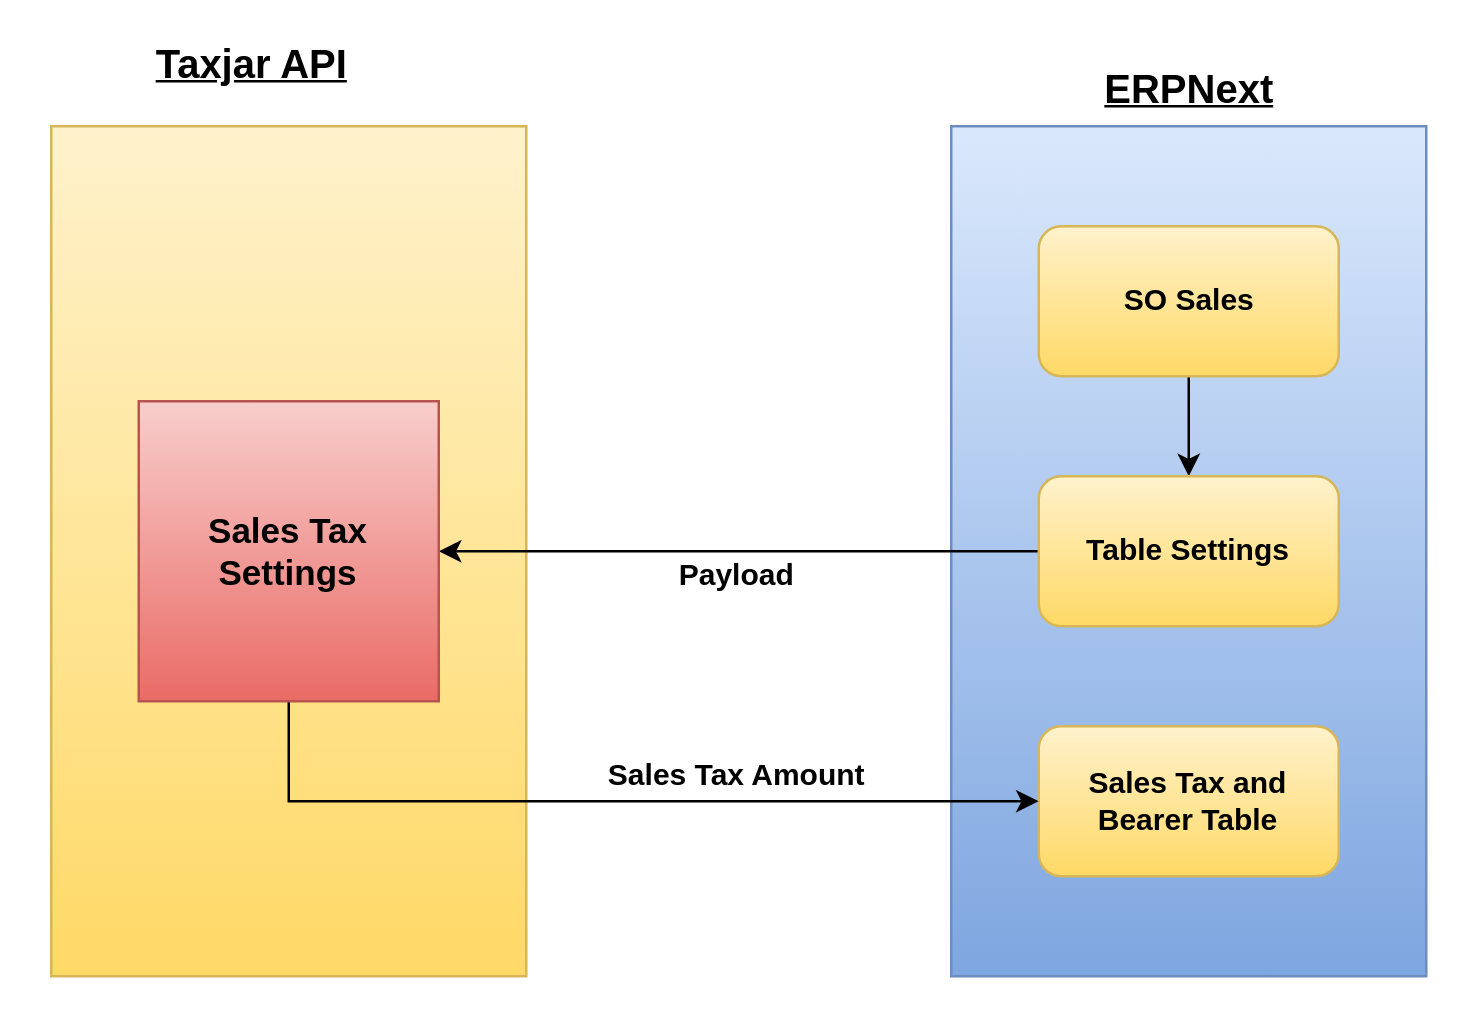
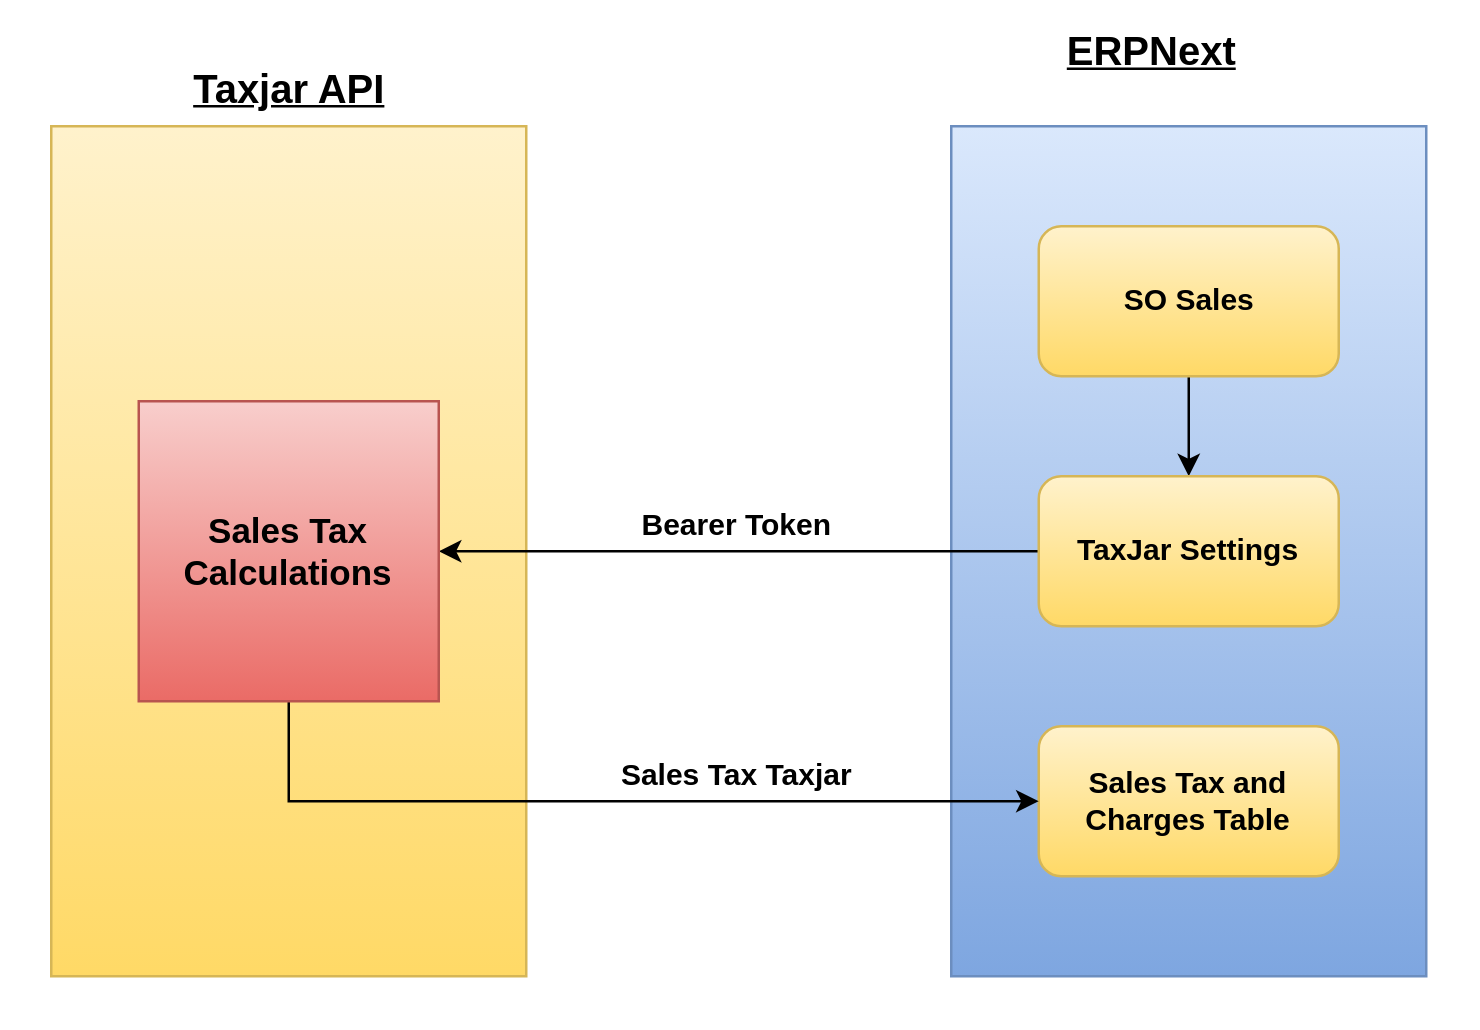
  <mxCell id="0" />
  <mxCell id="1" parent="0" />
  <mxCell id="2" value="" style="rounded=0;whiteSpace=wrap;html=1;fillColor=#fff2cc;gradientColor=#ffd966;strokeColor=#d6b656;" vertex="1" parent="1"><mxGeometry x="20" y="50" width="190" height="340" as="geometry" /></mxCell>
  <mxCell id="3" value="" style="rounded=0;whiteSpace=wrap;html=1;fillColor=#dae8fc;gradientColor=#7ea6e0;strokeColor=#6c8ebf;" vertex="1" parent="1"><mxGeometry x="380" y="50" width="190" height="340" as="geometry" /></mxCell>
  <mxCell id="4" style="edgeStyle=orthogonalEdgeStyle;rounded=0;orthogonalLoop=1;jettySize=auto;html=1;exitX=0.5;exitY=1;exitDx=0;exitDy=0;" edge="1" parent="1" source="5" target="8"><mxGeometry relative="1" as="geometry" /></mxCell>
  <mxCell id="5" value="" style="rounded=1;whiteSpace=wrap;html=1;fillColor=#fff2cc;gradientColor=#ffd966;strokeColor=#d6b656;" vertex="1" parent="1"><mxGeometry x="415" y="90" width="120" height="60" as="geometry" /></mxCell>
  <mxCell id="6" value="" style="rounded=1;whiteSpace=wrap;html=1;fillColor=#fff2cc;gradientColor=#ffd966;strokeColor=#d6b656;" vertex="1" parent="1"><mxGeometry x="415" y="290" width="120" height="60" as="geometry" /></mxCell>
  <mxCell id="7" style="edgeStyle=orthogonalEdgeStyle;rounded=0;orthogonalLoop=1;jettySize=auto;html=1;exitX=0;exitY=0.5;exitDx=0;exitDy=0;entryX=1;entryY=0.5;entryDx=0;entryDy=0;" edge="1" parent="1" source="8" target="11"><mxGeometry relative="1" as="geometry" /></mxCell>
  <mxCell id="8" value="" style="rounded=1;whiteSpace=wrap;html=1;fillColor=#fff2cc;gradientColor=#ffd966;strokeColor=#d6b656;" vertex="1" parent="1"><mxGeometry x="415" y="190" width="120" height="60" as="geometry" /></mxCell>
- <mxCell id="9" value="&lt;span style=&quot;font-size: 16px;&quot;&gt;&lt;span&gt;&lt;u&gt;ERPNext&lt;br&gt;&lt;/u&gt;&lt;/span&gt;&lt;/span&gt;" style="text;html=1;align=center;verticalAlign=middle;resizable=0;points=[];autosize=1;strokeColor=none;fillColor=none;fontStyle=1" vertex="1" parent="1"><mxGeometry x="430" y="20" width="90" height="30" as="geometry" /></mxCell>
+ <mxCell id="9" value="&lt;span style=&quot;font-size: 16px;&quot;&gt;&lt;span&gt;&lt;u&gt;ERPNext&lt;br&gt;&lt;/u&gt;&lt;/span&gt;&lt;/span&gt;" style="text;html=1;align=center;verticalAlign=middle;resizable=0;points=[];autosize=1;strokeColor=none;fillColor=none;fontStyle=1" vertex="1" parent="1"><mxGeometry x="415" y="5" width="90" height="30" as="geometry" /></mxCell>
  <mxCell id="10" style="edgeStyle=orthogonalEdgeStyle;rounded=0;orthogonalLoop=1;jettySize=auto;html=1;exitX=0.5;exitY=1;exitDx=0;exitDy=0;entryX=0;entryY=0.5;entryDx=0;entryDy=0;" edge="1" parent="1" source="11" target="6"><mxGeometry relative="1" as="geometry" /></mxCell>
  <mxCell id="11" value="" style="whiteSpace=wrap;html=1;aspect=fixed;fillColor=#f8cecc;gradientColor=#ea6b66;strokeColor=#b85450;" vertex="1" parent="1"><mxGeometry x="55" y="160" width="120" height="120" as="geometry" /></mxCell>
- <mxCell id="12" value="&lt;span style=&quot;font-size: 16px;&quot;&gt;&lt;span&gt;&lt;u&gt;Taxjar API&lt;br&gt;&lt;/u&gt;&lt;/span&gt;&lt;/span&gt;" style="text;html=1;align=center;verticalAlign=middle;resizable=0;points=[];autosize=1;strokeColor=none;fillColor=none;fontStyle=1" vertex="1" parent="1"><mxGeometry x="50" y="10" width="100" height="30" as="geometry" /></mxCell>
- <mxCell id="13" value="&lt;b style=&quot;border-color: var(--border-color);&quot;&gt;Sales Tax and Bearer Table&lt;/b&gt;" style="text;html=1;align=center;verticalAlign=middle;whiteSpace=wrap;rounded=0;" vertex="1" parent="1"><mxGeometry x="425" y="305" width="100" height="30" as="geometry" /></mxCell>
- <mxCell id="14" value="&lt;b style=&quot;border-color: var(--border-color); font-size: 14px;&quot;&gt;Sales Tax Settings&lt;/b&gt;" style="text;html=1;align=center;verticalAlign=middle;whiteSpace=wrap;rounded=0;" vertex="1" parent="1"><mxGeometry x="75" y="205" width="80" height="30" as="geometry" /></mxCell>
- <mxCell id="15" value="&lt;b style=&quot;border-color: var(--border-color);&quot;&gt;Table Settings&lt;/b&gt;" style="text;html=1;align=center;verticalAlign=middle;whiteSpace=wrap;rounded=0;" vertex="1" parent="1"><mxGeometry x="425" y="205" width="100" height="30" as="geometry" /></mxCell>
+ <mxCell id="12" value="&lt;span style=&quot;font-size: 16px;&quot;&gt;&lt;span&gt;&lt;u&gt;Taxjar API&lt;br&gt;&lt;/u&gt;&lt;/span&gt;&lt;/span&gt;" style="text;html=1;align=center;verticalAlign=middle;resizable=0;points=[];autosize=1;strokeColor=none;fillColor=none;fontStyle=1" vertex="1" parent="1"><mxGeometry x="65" y="20" width="100" height="30" as="geometry" /></mxCell>
+ <mxCell id="13" value="&lt;b style=&quot;border-color: var(--border-color);&quot;&gt;Sales Tax and Charges Table&lt;/b&gt;" style="text;html=1;align=center;verticalAlign=middle;whiteSpace=wrap;rounded=0;" vertex="1" parent="1"><mxGeometry x="425" y="305" width="100" height="30" as="geometry" /></mxCell>
+ <mxCell id="14" value="&lt;b style=&quot;border-color: var(--border-color); font-size: 14px;&quot;&gt;Sales Tax Calculations&lt;/b&gt;" style="text;html=1;align=center;verticalAlign=middle;whiteSpace=wrap;rounded=0;" vertex="1" parent="1"><mxGeometry x="75" y="205" width="80" height="30" as="geometry" /></mxCell>
+ <mxCell id="15" value="&lt;b style=&quot;border-color: var(--border-color);&quot;&gt;TaxJar Settings&lt;/b&gt;" style="text;html=1;align=center;verticalAlign=middle;whiteSpace=wrap;rounded=0;" vertex="1" parent="1"><mxGeometry x="425" y="205" width="100" height="30" as="geometry" /></mxCell>
  <mxCell id="16" value="&lt;b style=&quot;border-color: var(--border-color);&quot;&gt;SO Sales&lt;/b&gt;" style="text;html=1;align=center;verticalAlign=middle;resizable=0;points=[];autosize=1;strokeColor=none;fillColor=none;" vertex="1" parent="1"><mxGeometry x="430" y="105" width="90" height="30" as="geometry" /></mxCell>
- <mxCell id="18" value="Payload" style="text;html=1;align=center;verticalAlign=middle;whiteSpace=wrap;rounded=0;fontStyle=1" vertex="1" parent="1"><mxGeometry x="257" y="220" width="75" height="20" as="geometry" /></mxCell>
- <mxCell id="19" value="Sales Tax Amount" style="text;html=1;align=center;verticalAlign=middle;whiteSpace=wrap;rounded=0;fontStyle=1" vertex="1" parent="1"><mxGeometry x="241" y="300" width="107" height="20" as="geometry" /></mxCell>
+ <mxCell id="17" value="Bearer Token" style="text;html=1;align=center;verticalAlign=middle;whiteSpace=wrap;rounded=0;fontStyle=1" vertex="1" parent="1"><mxGeometry x="253" y="200" width="83" height="20" as="geometry" /></mxCell>
+ <mxCell id="19" value="Sales Tax Taxjar" style="text;html=1;align=center;verticalAlign=middle;whiteSpace=wrap;rounded=0;fontStyle=1" vertex="1" parent="1"><mxGeometry x="241" y="300" width="107" height="20" as="geometry" /></mxCell>
